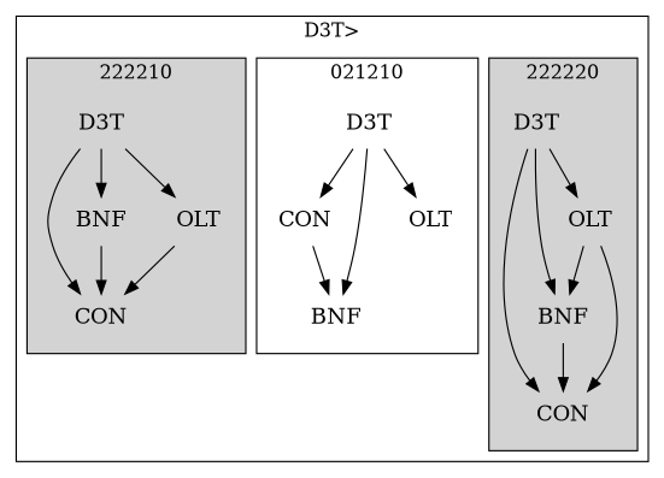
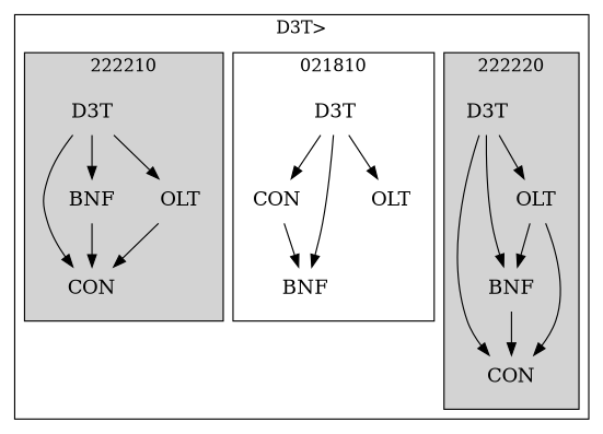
  strict digraph {
    compound=false
    labelloc=t
    node [fontsize=16 shape=plaintext]
    n1 [label=CON]
    n2 [label=BNF]
    n3 [label=D3T]
    n4 [label=OLT]
    n5 [label=CON]
    n6 [label=BNF]
    n7 [label=D3T]
    n8 [label=OLT]
    n9 [label=CON]
    n10 [label=BNF]
    n11 [label=D3T]
    n12 [label=OLT]
    subgraph cluster_1 {
      label="D3T>"
      subgraph cluster_2 {
        label=222220
        style=filled
        n1
        n2
        n3
        n4
      }
      subgraph cluster_3 {
-       label=021210
+       label=021810
        n5
        n6
        n7
        n8
      }
      subgraph cluster_4 {
        label=222210
        style=filled
        n9
        n10
        n11
        n12
      }
    }
    n2 -> n1
    n3 -> n1
    n3 -> n2
    n3 -> n4
    n4 -> n1
    n4 -> n2
    n5 -> n6
    n7 -> n5
    n7 -> n6
    n7 -> n8
    n10 -> n9
    n11 -> n9
    n11 -> n10
    n11 -> n12
    n12 -> n9
  }
